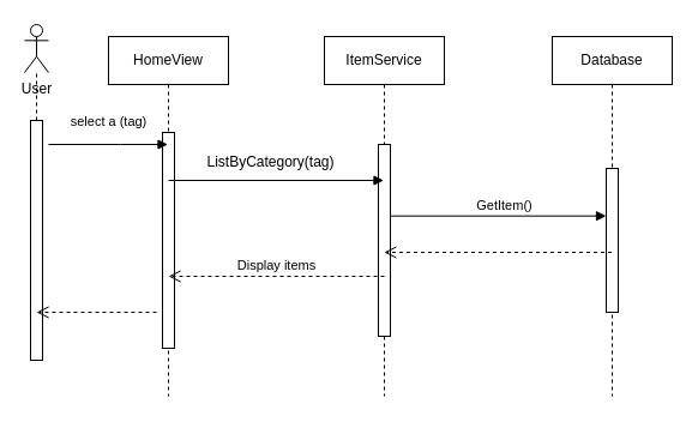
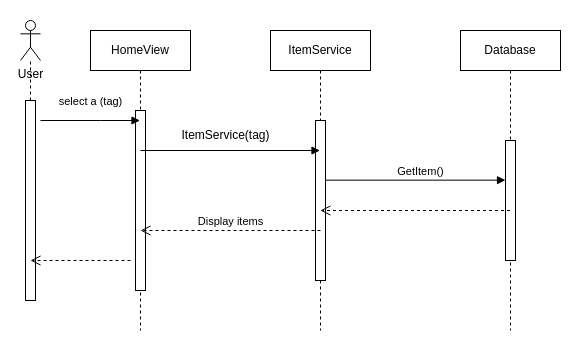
  <mxCell id="0" />
  <mxCell id="1" parent="0" />
  <mxCell id="2" value="HomeView" style="shape=umlLifeline;perimeter=lifelinePerimeter;whiteSpace=wrap;html=1;container=0;dropTarget=0;collapsible=0;recursiveResize=0;outlineConnect=0;portConstraint=eastwest;newEdgeStyle={&quot;edgeStyle&quot;:&quot;elbowEdgeStyle&quot;,&quot;elbow&quot;:&quot;vertical&quot;,&quot;curved&quot;:0,&quot;rounded&quot;:0};" parent="1" vertex="1"><mxGeometry x="90" y="30" width="100" height="300" as="geometry" /></mxCell>
  <mxCell id="3" value="" style="html=1;points=[];perimeter=orthogonalPerimeter;outlineConnect=0;targetShapes=umlLifeline;portConstraint=eastwest;newEdgeStyle={&quot;edgeStyle&quot;:&quot;elbowEdgeStyle&quot;,&quot;elbow&quot;:&quot;vertical&quot;,&quot;curved&quot;:0,&quot;rounded&quot;:0};" parent="2" vertex="1"><mxGeometry x="45" y="80" width="10" height="180" as="geometry" /></mxCell>
  <mxCell id="4" value="ItemService" style="shape=umlLifeline;perimeter=lifelinePerimeter;whiteSpace=wrap;html=1;container=0;dropTarget=0;collapsible=0;recursiveResize=0;outlineConnect=0;portConstraint=eastwest;newEdgeStyle={&quot;edgeStyle&quot;:&quot;elbowEdgeStyle&quot;,&quot;elbow&quot;:&quot;vertical&quot;,&quot;curved&quot;:0,&quot;rounded&quot;:0};" parent="1" vertex="1"><mxGeometry x="270" y="30" width="100" height="300" as="geometry" /></mxCell>
  <mxCell id="5" value="" style="html=1;points=[];perimeter=orthogonalPerimeter;outlineConnect=0;targetShapes=umlLifeline;portConstraint=eastwest;newEdgeStyle={&quot;edgeStyle&quot;:&quot;elbowEdgeStyle&quot;,&quot;elbow&quot;:&quot;vertical&quot;,&quot;curved&quot;:0,&quot;rounded&quot;:0};" parent="4" vertex="1"><mxGeometry x="45" y="90" width="10" height="160" as="geometry" /></mxCell>
  <mxCell id="6" value="&lt;div style=&quot;&quot;&gt;&lt;span style=&quot;background-color: initial;&quot;&gt;User&lt;/span&gt;&lt;/div&gt;" style="shape=umlActor;verticalLabelPosition=bottom;verticalAlign=top;html=1;outlineConnect=0;align=center;" vertex="1" parent="1"><mxGeometry x="20" y="20" width="20" height="40" as="geometry" /></mxCell>
  <mxCell id="7" value="" style="html=1;points=[];perimeter=orthogonalPerimeter;outlineConnect=0;targetShapes=umlLifeline;portConstraint=eastwest;newEdgeStyle={&quot;edgeStyle&quot;:&quot;elbowEdgeStyle&quot;,&quot;elbow&quot;:&quot;vertical&quot;,&quot;curved&quot;:0,&quot;rounded&quot;:0};" vertex="1" parent="1"><mxGeometry x="25" y="100" width="10" height="200" as="geometry" /></mxCell>
  <mxCell id="8" value="" style="endArrow=none;dashed=1;html=1;rounded=0;" edge="1" parent="1" source="7" target="6"><mxGeometry width="50" height="50" relative="1" as="geometry"><mxPoint x="25" y="110" as="sourcePoint" /><mxPoint x="75" y="60" as="targetPoint" /></mxGeometry></mxCell>
  <mxCell id="9" value="Database" style="shape=umlLifeline;perimeter=lifelinePerimeter;whiteSpace=wrap;html=1;container=0;dropTarget=0;collapsible=0;recursiveResize=0;outlineConnect=0;portConstraint=eastwest;newEdgeStyle={&quot;edgeStyle&quot;:&quot;elbowEdgeStyle&quot;,&quot;elbow&quot;:&quot;vertical&quot;,&quot;curved&quot;:0,&quot;rounded&quot;:0};" vertex="1" parent="1"><mxGeometry x="460" y="30" width="100" height="300" as="geometry" /></mxCell>
  <mxCell id="10" value="" style="html=1;points=[];perimeter=orthogonalPerimeter;outlineConnect=0;targetShapes=umlLifeline;portConstraint=eastwest;newEdgeStyle={&quot;edgeStyle&quot;:&quot;elbowEdgeStyle&quot;,&quot;elbow&quot;:&quot;vertical&quot;,&quot;curved&quot;:0,&quot;rounded&quot;:0};" vertex="1" parent="9"><mxGeometry x="45" y="110" width="10" height="120" as="geometry" /></mxCell>
  <mxCell id="11" value="select a (tag)" style="html=1;verticalAlign=bottom;endArrow=block;curved=0;rounded=0;exitX=1.5;exitY=0.1;exitDx=0;exitDy=0;exitPerimeter=0;" edge="1" parent="1" source="7" target="2"><mxGeometry x="0.003" y="10" width="80" relative="1" as="geometry"><mxPoint x="60" y="120" as="sourcePoint" /><mxPoint x="140" y="120" as="targetPoint" /><Array as="points"><mxPoint x="100" y="120" /></Array><mxPoint as="offset" /></mxGeometry></mxCell>
  <mxCell id="12" value="" style="html=1;verticalAlign=bottom;endArrow=block;curved=0;rounded=0;" edge="1" parent="1" target="4"><mxGeometry x="0.004" y="10" width="80" relative="1" as="geometry"><mxPoint x="140" y="150" as="sourcePoint" /><mxPoint x="317.75" y="150" as="targetPoint" /><Array as="points" /><mxPoint as="offset" /></mxGeometry></mxCell>
  <mxCell id="13" value="" style="html=1;verticalAlign=bottom;endArrow=open;dashed=1;endSize=8;curved=0;rounded=0;" edge="1" parent="1"><mxGeometry relative="1" as="geometry"><mxPoint x="509.5" y="210" as="sourcePoint" /><mxPoint x="319.81" y="210" as="targetPoint" /><Array as="points" /></mxGeometry></mxCell>
- <mxCell id="14" value="ListByCategory(tag)" style="text;html=1;align=center;verticalAlign=middle;resizable=0;points=[];autosize=1;strokeColor=none;fillColor=none;" vertex="1" parent="1"><mxGeometry x="160" y="120" width="130" height="30" as="geometry" /></mxCell>
+ <mxCell id="14" value="ItemService(tag)" style="text;html=1;align=center;verticalAlign=middle;resizable=0;points=[];autosize=1;strokeColor=none;fillColor=none;" vertex="1" parent="1"><mxGeometry x="160" y="120" width="130" height="30" as="geometry" /></mxCell>
  <mxCell id="15" value="GetItem()" style="html=1;verticalAlign=bottom;endArrow=block;curved=0;rounded=0;" edge="1" parent="1" source="5"><mxGeometry x="0.056" width="80" relative="1" as="geometry"><mxPoint x="325" y="179.66" as="sourcePoint" /><mxPoint x="505" y="179.66" as="targetPoint" /><Array as="points" /><mxPoint as="offset" /></mxGeometry></mxCell>
  <mxCell id="16" value="Display items" style="html=1;verticalAlign=bottom;endArrow=open;dashed=1;endSize=8;curved=0;rounded=0;" edge="1" parent="1"><mxGeometry relative="1" as="geometry"><mxPoint x="320" y="230" as="sourcePoint" /><mxPoint x="140" y="230" as="targetPoint" /><Array as="points"><mxPoint x="240.5" y="230" /></Array></mxGeometry></mxCell>
  <mxCell id="17" value="" style="html=1;verticalAlign=bottom;endArrow=open;dashed=1;endSize=8;curved=0;rounded=0;exitX=0.5;exitY=0.95;exitDx=0;exitDy=0;exitPerimeter=0;" edge="1" parent="1"><mxGeometry relative="1" as="geometry"><mxPoint x="130" y="260" as="sourcePoint" /><mxPoint x="30" y="260" as="targetPoint" /><Array as="points" /></mxGeometry></mxCell>
